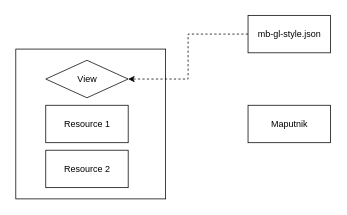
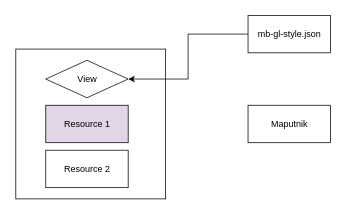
  <mxCell id="0" />
  <mxCell id="1" parent="0" />
  <mxCell id="2" value="" style="whiteSpace=wrap;html=1;aspect=fixed;" vertex="1" parent="1"><mxGeometry x="20" y="65" width="200" height="200" as="geometry" /></mxCell>
  <mxCell id="3" value="Maputnik" style="html=1;" vertex="1" parent="1"><mxGeometry x="330" y="140" width="110" height="50" as="geometry" /></mxCell>
  <mxCell id="4" value="View" style="rhombus;html=1;" vertex="1" parent="1"><mxGeometry x="60" y="80" width="110" height="50" as="geometry" /></mxCell>
- <mxCell id="5" value="Resource 1" style="html=1;" vertex="1" parent="1"><mxGeometry x="60" y="140" width="110" height="50" as="geometry" /></mxCell>
+ <mxCell id="5" value="Resource 1" style="html=1;fillColor=#e1d5e7;" vertex="1" parent="1"><mxGeometry x="60" y="140" width="110" height="50" as="geometry" /></mxCell>
  <mxCell id="6" value="Resource 2" style="html=1;" vertex="1" parent="1"><mxGeometry x="60" y="200" width="110" height="50" as="geometry" /></mxCell>
- <mxCell id="7" style="edgeStyle=orthogonalEdgeStyle;rounded=0;orthogonalLoop=1;jettySize=auto;html=1;entryX=1;entryY=0.5;entryDx=0;entryDy=0;dashed=1;" edge="1" parent="1" source="8" target="4"><mxGeometry relative="1" as="geometry" /></mxCell>
+ <mxCell id="7" style="edgeStyle=orthogonalEdgeStyle;rounded=0;orthogonalLoop=1;jettySize=auto;html=1;entryX=1;entryY=0.5;entryDx=0;entryDy=0;" edge="1" parent="1" source="8" target="4"><mxGeometry relative="1" as="geometry" /></mxCell>
  <mxCell id="8" value="mb-gl-style.json" style="html=1;" vertex="1" parent="1"><mxGeometry x="330" y="20" width="110" height="50" as="geometry" /></mxCell>
